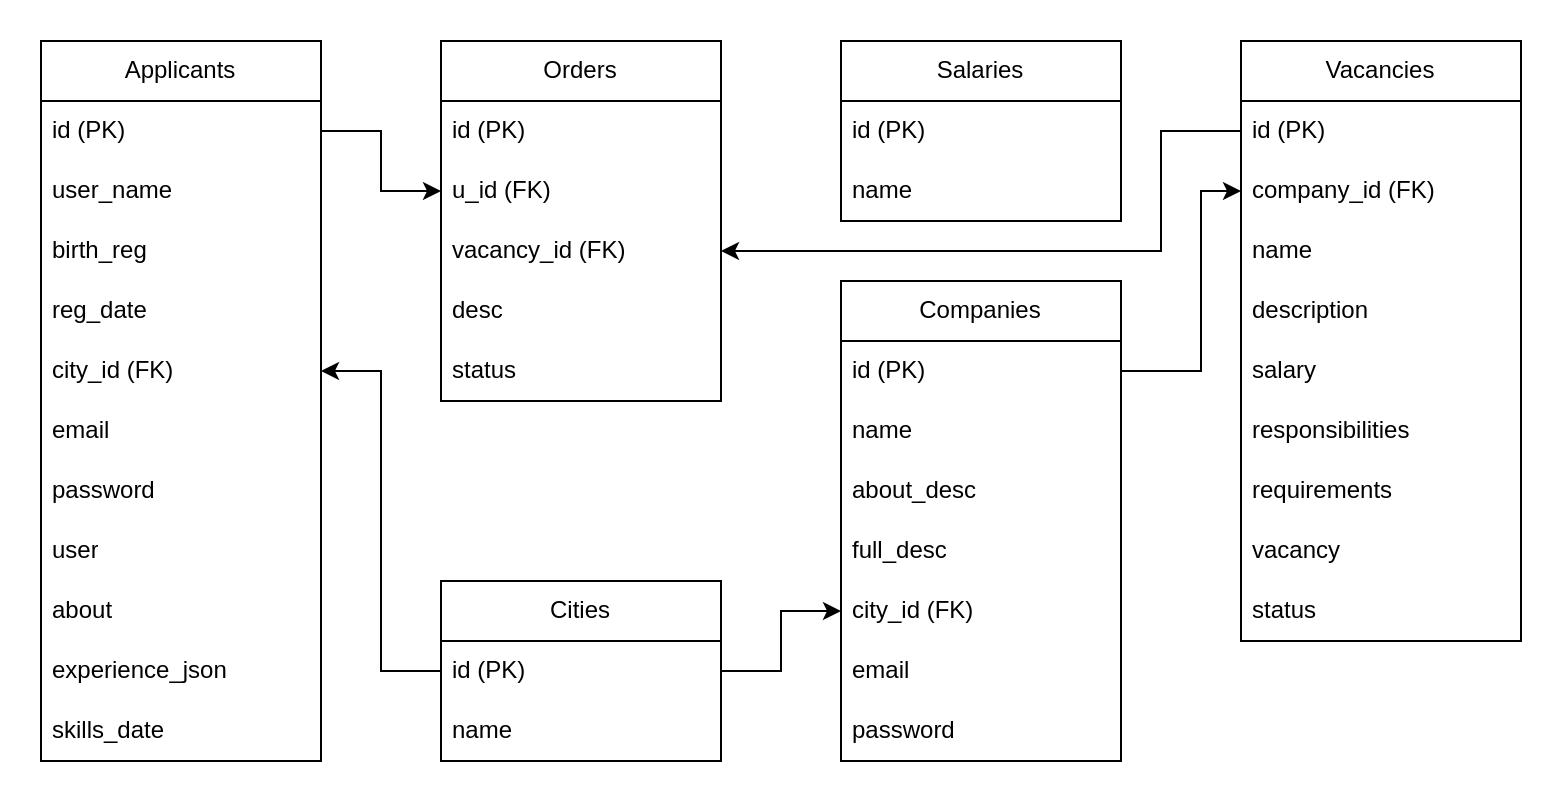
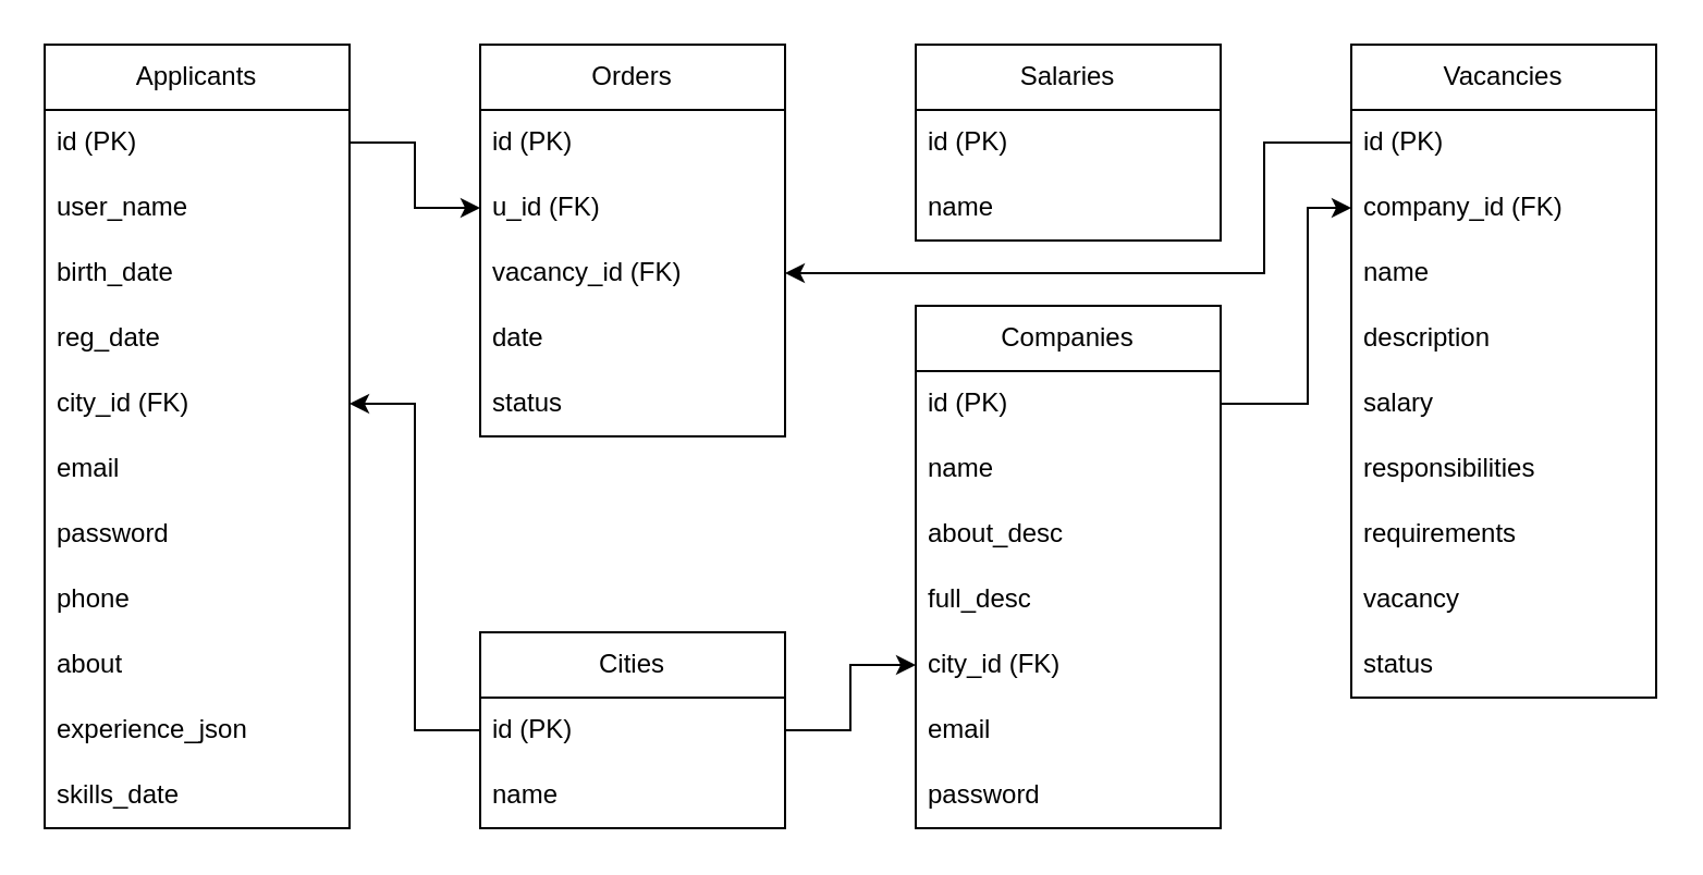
  <mxCell id="0" />
  <mxCell id="1" parent="0" />
  <mxCell id="2" value="Applicants" style="swimlane;fontStyle=0;childLayout=stackLayout;horizontal=1;startSize=30;horizontalStack=0;resizeParent=1;resizeParentMax=0;resizeLast=0;collapsible=1;marginBottom=0;whiteSpace=wrap;html=1;" vertex="1" parent="1"><mxGeometry x="20" y="20" width="140" height="360" as="geometry" /></mxCell>
  <mxCell id="3" value="id (PK)" style="text;strokeColor=none;fillColor=none;align=left;verticalAlign=middle;spacingLeft=4;spacingRight=4;overflow=hidden;points=[[0,0.5],[1,0.5]];portConstraint=eastwest;rotatable=0;whiteSpace=wrap;html=1;" vertex="1" parent="2"><mxGeometry y="30" width="140" height="30" as="geometry" /></mxCell>
  <mxCell id="4" value="user_name" style="text;strokeColor=none;fillColor=none;align=left;verticalAlign=middle;spacingLeft=4;spacingRight=4;overflow=hidden;points=[[0,0.5],[1,0.5]];portConstraint=eastwest;rotatable=0;whiteSpace=wrap;html=1;" vertex="1" parent="2"><mxGeometry y="60" width="140" height="30" as="geometry" /></mxCell>
- <mxCell id="5" value="birth_reg" style="text;strokeColor=none;fillColor=none;align=left;verticalAlign=middle;spacingLeft=4;spacingRight=4;overflow=hidden;points=[[0,0.5],[1,0.5]];portConstraint=eastwest;rotatable=0;whiteSpace=wrap;html=1;" vertex="1" parent="2"><mxGeometry y="90" width="140" height="30" as="geometry" /></mxCell>
+ <mxCell id="5" value="birth_date" style="text;strokeColor=none;fillColor=none;align=left;verticalAlign=middle;spacingLeft=4;spacingRight=4;overflow=hidden;points=[[0,0.5],[1,0.5]];portConstraint=eastwest;rotatable=0;whiteSpace=wrap;html=1;" vertex="1" parent="2"><mxGeometry y="90" width="140" height="30" as="geometry" /></mxCell>
  <mxCell id="6" value="reg_date" style="text;strokeColor=none;fillColor=none;align=left;verticalAlign=middle;spacingLeft=4;spacingRight=4;overflow=hidden;points=[[0,0.5],[1,0.5]];portConstraint=eastwest;rotatable=0;whiteSpace=wrap;html=1;" vertex="1" parent="2"><mxGeometry y="120" width="140" height="30" as="geometry" /></mxCell>
  <mxCell id="7" value="city_id (FK)" style="text;strokeColor=none;fillColor=none;align=left;verticalAlign=middle;spacingLeft=4;spacingRight=4;overflow=hidden;points=[[0,0.5],[1,0.5]];portConstraint=eastwest;rotatable=0;whiteSpace=wrap;html=1;" vertex="1" parent="2"><mxGeometry y="150" width="140" height="30" as="geometry" /></mxCell>
  <mxCell id="8" value="email" style="text;strokeColor=none;fillColor=none;align=left;verticalAlign=middle;spacingLeft=4;spacingRight=4;overflow=hidden;points=[[0,0.5],[1,0.5]];portConstraint=eastwest;rotatable=0;whiteSpace=wrap;html=1;" vertex="1" parent="2"><mxGeometry y="180" width="140" height="30" as="geometry" /></mxCell>
  <mxCell id="9" value="password" style="text;strokeColor=none;fillColor=none;align=left;verticalAlign=middle;spacingLeft=4;spacingRight=4;overflow=hidden;points=[[0,0.5],[1,0.5]];portConstraint=eastwest;rotatable=0;whiteSpace=wrap;html=1;" vertex="1" parent="2"><mxGeometry y="210" width="140" height="30" as="geometry" /></mxCell>
- <mxCell id="10" value="user" style="text;strokeColor=none;fillColor=none;align=left;verticalAlign=middle;spacingLeft=4;spacingRight=4;overflow=hidden;points=[[0,0.5],[1,0.5]];portConstraint=eastwest;rotatable=0;whiteSpace=wrap;html=1;" vertex="1" parent="2"><mxGeometry y="240" width="140" height="30" as="geometry" /></mxCell>
+ <mxCell id="10" value="phone" style="text;strokeColor=none;fillColor=none;align=left;verticalAlign=middle;spacingLeft=4;spacingRight=4;overflow=hidden;points=[[0,0.5],[1,0.5]];portConstraint=eastwest;rotatable=0;whiteSpace=wrap;html=1;" vertex="1" parent="2"><mxGeometry y="240" width="140" height="30" as="geometry" /></mxCell>
  <mxCell id="11" value="about" style="text;strokeColor=none;fillColor=none;align=left;verticalAlign=middle;spacingLeft=4;spacingRight=4;overflow=hidden;points=[[0,0.5],[1,0.5]];portConstraint=eastwest;rotatable=0;whiteSpace=wrap;html=1;" vertex="1" parent="2"><mxGeometry y="270" width="140" height="30" as="geometry" /></mxCell>
  <mxCell id="12" value="experience_json" style="text;strokeColor=none;fillColor=none;align=left;verticalAlign=middle;spacingLeft=4;spacingRight=4;overflow=hidden;points=[[0,0.5],[1,0.5]];portConstraint=eastwest;rotatable=0;whiteSpace=wrap;html=1;" vertex="1" parent="2"><mxGeometry y="300" width="140" height="30" as="geometry" /></mxCell>
  <mxCell id="13" value="skills_date" style="text;strokeColor=none;fillColor=none;align=left;verticalAlign=middle;spacingLeft=4;spacingRight=4;overflow=hidden;points=[[0,0.5],[1,0.5]];portConstraint=eastwest;rotatable=0;whiteSpace=wrap;html=1;" vertex="1" parent="2"><mxGeometry y="330" width="140" height="30" as="geometry" /></mxCell>
  <mxCell id="14" value="Cities" style="swimlane;fontStyle=0;childLayout=stackLayout;horizontal=1;startSize=30;horizontalStack=0;resizeParent=1;resizeParentMax=0;resizeLast=0;collapsible=1;marginBottom=0;whiteSpace=wrap;html=1;" vertex="1" parent="1"><mxGeometry x="220" y="290" width="140" height="90" as="geometry" /></mxCell>
  <mxCell id="15" value="id (PK)" style="text;strokeColor=none;fillColor=none;align=left;verticalAlign=middle;spacingLeft=4;spacingRight=4;overflow=hidden;points=[[0,0.5],[1,0.5]];portConstraint=eastwest;rotatable=0;whiteSpace=wrap;html=1;" vertex="1" parent="14"><mxGeometry y="30" width="140" height="30" as="geometry" /></mxCell>
  <mxCell id="16" value="name" style="text;strokeColor=none;fillColor=none;align=left;verticalAlign=middle;spacingLeft=4;spacingRight=4;overflow=hidden;points=[[0,0.5],[1,0.5]];portConstraint=eastwest;rotatable=0;whiteSpace=wrap;html=1;" vertex="1" parent="14"><mxGeometry y="60" width="140" height="30" as="geometry" /></mxCell>
  <mxCell id="17" style="edgeStyle=orthogonalEdgeStyle;rounded=0;orthogonalLoop=1;jettySize=auto;html=1;exitX=0;exitY=0.5;exitDx=0;exitDy=0;" edge="1" parent="1" source="15" target="7"><mxGeometry relative="1" as="geometry" /></mxCell>
  <mxCell id="18" value="Companies" style="swimlane;fontStyle=0;childLayout=stackLayout;horizontal=1;startSize=30;horizontalStack=0;resizeParent=1;resizeParentMax=0;resizeLast=0;collapsible=1;marginBottom=0;whiteSpace=wrap;html=1;" vertex="1" parent="1"><mxGeometry x="420" y="140" width="140" height="240" as="geometry" /></mxCell>
  <mxCell id="19" value="id (PK)" style="text;strokeColor=none;fillColor=none;align=left;verticalAlign=middle;spacingLeft=4;spacingRight=4;overflow=hidden;points=[[0,0.5],[1,0.5]];portConstraint=eastwest;rotatable=0;whiteSpace=wrap;html=1;" vertex="1" parent="18"><mxGeometry y="30" width="140" height="30" as="geometry" /></mxCell>
  <mxCell id="20" value="name" style="text;strokeColor=none;fillColor=none;align=left;verticalAlign=middle;spacingLeft=4;spacingRight=4;overflow=hidden;points=[[0,0.5],[1,0.5]];portConstraint=eastwest;rotatable=0;whiteSpace=wrap;html=1;" vertex="1" parent="18"><mxGeometry y="60" width="140" height="30" as="geometry" /></mxCell>
  <mxCell id="21" value="about_desc" style="text;strokeColor=none;fillColor=none;align=left;verticalAlign=middle;spacingLeft=4;spacingRight=4;overflow=hidden;points=[[0,0.5],[1,0.5]];portConstraint=eastwest;rotatable=0;whiteSpace=wrap;html=1;" vertex="1" parent="18"><mxGeometry y="90" width="140" height="30" as="geometry" /></mxCell>
  <mxCell id="22" value="full_desc" style="text;strokeColor=none;fillColor=none;align=left;verticalAlign=middle;spacingLeft=4;spacingRight=4;overflow=hidden;points=[[0,0.5],[1,0.5]];portConstraint=eastwest;rotatable=0;whiteSpace=wrap;html=1;" vertex="1" parent="18"><mxGeometry y="120" width="140" height="30" as="geometry" /></mxCell>
  <mxCell id="23" value="city_id (FK)" style="text;strokeColor=none;fillColor=none;align=left;verticalAlign=middle;spacingLeft=4;spacingRight=4;overflow=hidden;points=[[0,0.5],[1,0.5]];portConstraint=eastwest;rotatable=0;whiteSpace=wrap;html=1;" vertex="1" parent="18"><mxGeometry y="150" width="140" height="30" as="geometry" /></mxCell>
  <mxCell id="24" value="email" style="text;strokeColor=none;fillColor=none;align=left;verticalAlign=middle;spacingLeft=4;spacingRight=4;overflow=hidden;points=[[0,0.5],[1,0.5]];portConstraint=eastwest;rotatable=0;whiteSpace=wrap;html=1;" vertex="1" parent="18"><mxGeometry y="180" width="140" height="30" as="geometry" /></mxCell>
  <mxCell id="25" value="password" style="text;strokeColor=none;fillColor=none;align=left;verticalAlign=middle;spacingLeft=4;spacingRight=4;overflow=hidden;points=[[0,0.5],[1,0.5]];portConstraint=eastwest;rotatable=0;whiteSpace=wrap;html=1;" vertex="1" parent="18"><mxGeometry y="210" width="140" height="30" as="geometry" /></mxCell>
  <mxCell id="26" value="Vacancies" style="swimlane;fontStyle=0;childLayout=stackLayout;horizontal=1;startSize=30;horizontalStack=0;resizeParent=1;resizeParentMax=0;resizeLast=0;collapsible=1;marginBottom=0;whiteSpace=wrap;html=1;" vertex="1" parent="1"><mxGeometry x="620" y="20" width="140" height="300" as="geometry" /></mxCell>
  <mxCell id="27" value="id (PK)" style="text;strokeColor=none;fillColor=none;align=left;verticalAlign=middle;spacingLeft=4;spacingRight=4;overflow=hidden;points=[[0,0.5],[1,0.5]];portConstraint=eastwest;rotatable=0;whiteSpace=wrap;html=1;" vertex="1" parent="26"><mxGeometry y="30" width="140" height="30" as="geometry" /></mxCell>
  <mxCell id="28" value="company_id (FK)" style="text;strokeColor=none;fillColor=none;align=left;verticalAlign=middle;spacingLeft=4;spacingRight=4;overflow=hidden;points=[[0,0.5],[1,0.5]];portConstraint=eastwest;rotatable=0;whiteSpace=wrap;html=1;" vertex="1" parent="26"><mxGeometry y="60" width="140" height="30" as="geometry" /></mxCell>
  <mxCell id="29" value="name" style="text;strokeColor=none;fillColor=none;align=left;verticalAlign=middle;spacingLeft=4;spacingRight=4;overflow=hidden;points=[[0,0.5],[1,0.5]];portConstraint=eastwest;rotatable=0;whiteSpace=wrap;html=1;" vertex="1" parent="26"><mxGeometry y="90" width="140" height="30" as="geometry" /></mxCell>
  <mxCell id="30" value="description" style="text;strokeColor=none;fillColor=none;align=left;verticalAlign=middle;spacingLeft=4;spacingRight=4;overflow=hidden;points=[[0,0.5],[1,0.5]];portConstraint=eastwest;rotatable=0;whiteSpace=wrap;html=1;" vertex="1" parent="26"><mxGeometry y="120" width="140" height="30" as="geometry" /></mxCell>
  <mxCell id="31" value="salary" style="text;strokeColor=none;fillColor=none;align=left;verticalAlign=middle;spacingLeft=4;spacingRight=4;overflow=hidden;points=[[0,0.5],[1,0.5]];portConstraint=eastwest;rotatable=0;whiteSpace=wrap;html=1;" vertex="1" parent="26"><mxGeometry y="150" width="140" height="30" as="geometry" /></mxCell>
  <mxCell id="32" value="responsibilities" style="text;strokeColor=none;fillColor=none;align=left;verticalAlign=middle;spacingLeft=4;spacingRight=4;overflow=hidden;points=[[0,0.5],[1,0.5]];portConstraint=eastwest;rotatable=0;whiteSpace=wrap;html=1;" vertex="1" parent="26"><mxGeometry y="180" width="140" height="30" as="geometry" /></mxCell>
  <mxCell id="33" value="requirements" style="text;strokeColor=none;fillColor=none;align=left;verticalAlign=middle;spacingLeft=4;spacingRight=4;overflow=hidden;points=[[0,0.5],[1,0.5]];portConstraint=eastwest;rotatable=0;whiteSpace=wrap;html=1;" vertex="1" parent="26"><mxGeometry y="210" width="140" height="30" as="geometry" /></mxCell>
  <mxCell id="34" value="vacancy" style="text;strokeColor=none;fillColor=none;align=left;verticalAlign=middle;spacingLeft=4;spacingRight=4;overflow=hidden;points=[[0,0.5],[1,0.5]];portConstraint=eastwest;rotatable=0;whiteSpace=wrap;html=1;" vertex="1" parent="26"><mxGeometry y="240" width="140" height="30" as="geometry" /></mxCell>
  <mxCell id="35" value="status" style="text;strokeColor=none;fillColor=none;align=left;verticalAlign=middle;spacingLeft=4;spacingRight=4;overflow=hidden;points=[[0,0.5],[1,0.5]];portConstraint=eastwest;rotatable=0;whiteSpace=wrap;html=1;" vertex="1" parent="26"><mxGeometry y="270" width="140" height="30" as="geometry" /></mxCell>
  <mxCell id="36" style="edgeStyle=orthogonalEdgeStyle;rounded=0;orthogonalLoop=1;jettySize=auto;html=1;exitX=1;exitY=0.5;exitDx=0;exitDy=0;" edge="1" parent="1" source="15" target="23"><mxGeometry relative="1" as="geometry" /></mxCell>
  <mxCell id="37" style="edgeStyle=orthogonalEdgeStyle;rounded=0;orthogonalLoop=1;jettySize=auto;html=1;exitX=1;exitY=0.5;exitDx=0;exitDy=0;entryX=0;entryY=0.5;entryDx=0;entryDy=0;" edge="1" parent="1" source="19" target="28"><mxGeometry relative="1" as="geometry"><Array as="points"><mxPoint x="600" y="185" /><mxPoint x="600" y="95" /></Array></mxGeometry></mxCell>
  <mxCell id="38" value="Salaries" style="swimlane;fontStyle=0;childLayout=stackLayout;horizontal=1;startSize=30;horizontalStack=0;resizeParent=1;resizeParentMax=0;resizeLast=0;collapsible=1;marginBottom=0;whiteSpace=wrap;html=1;" vertex="1" parent="1"><mxGeometry x="420" y="20" width="140" height="90" as="geometry" /></mxCell>
  <mxCell id="39" value="id (PK)" style="text;strokeColor=none;fillColor=none;align=left;verticalAlign=middle;spacingLeft=4;spacingRight=4;overflow=hidden;points=[[0,0.5],[1,0.5]];portConstraint=eastwest;rotatable=0;whiteSpace=wrap;html=1;" vertex="1" parent="38"><mxGeometry y="30" width="140" height="30" as="geometry" /></mxCell>
  <mxCell id="40" value="name" style="text;strokeColor=none;fillColor=none;align=left;verticalAlign=middle;spacingLeft=4;spacingRight=4;overflow=hidden;points=[[0,0.5],[1,0.5]];portConstraint=eastwest;rotatable=0;whiteSpace=wrap;html=1;" vertex="1" parent="38"><mxGeometry y="60" width="140" height="30" as="geometry" /></mxCell>
  <mxCell id="41" value="Orders" style="swimlane;fontStyle=0;childLayout=stackLayout;horizontal=1;startSize=30;horizontalStack=0;resizeParent=1;resizeParentMax=0;resizeLast=0;collapsible=1;marginBottom=0;whiteSpace=wrap;html=1;" vertex="1" parent="1"><mxGeometry x="220" y="20" width="140" height="180" as="geometry" /></mxCell>
  <mxCell id="42" value="id (PK)" style="text;strokeColor=none;fillColor=none;align=left;verticalAlign=middle;spacingLeft=4;spacingRight=4;overflow=hidden;points=[[0,0.5],[1,0.5]];portConstraint=eastwest;rotatable=0;whiteSpace=wrap;html=1;" vertex="1" parent="41"><mxGeometry y="30" width="140" height="30" as="geometry" /></mxCell>
  <mxCell id="43" value="u_id (FK)" style="text;strokeColor=none;fillColor=none;align=left;verticalAlign=middle;spacingLeft=4;spacingRight=4;overflow=hidden;points=[[0,0.5],[1,0.5]];portConstraint=eastwest;rotatable=0;whiteSpace=wrap;html=1;" vertex="1" parent="41"><mxGeometry y="60" width="140" height="30" as="geometry" /></mxCell>
  <mxCell id="44" value="vacancy_id (FK)" style="text;strokeColor=none;fillColor=none;align=left;verticalAlign=middle;spacingLeft=4;spacingRight=4;overflow=hidden;points=[[0,0.5],[1,0.5]];portConstraint=eastwest;rotatable=0;whiteSpace=wrap;html=1;" vertex="1" parent="41"><mxGeometry y="90" width="140" height="30" as="geometry" /></mxCell>
- <mxCell id="45" value="desc" style="text;strokeColor=none;fillColor=none;align=left;verticalAlign=middle;spacingLeft=4;spacingRight=4;overflow=hidden;points=[[0,0.5],[1,0.5]];portConstraint=eastwest;rotatable=0;whiteSpace=wrap;html=1;" vertex="1" parent="41"><mxGeometry y="120" width="140" height="30" as="geometry" /></mxCell>
+ <mxCell id="45" value="date" style="text;strokeColor=none;fillColor=none;align=left;verticalAlign=middle;spacingLeft=4;spacingRight=4;overflow=hidden;points=[[0,0.5],[1,0.5]];portConstraint=eastwest;rotatable=0;whiteSpace=wrap;html=1;" vertex="1" parent="41"><mxGeometry y="120" width="140" height="30" as="geometry" /></mxCell>
  <mxCell id="46" value="status" style="text;strokeColor=none;fillColor=none;align=left;verticalAlign=middle;spacingLeft=4;spacingRight=4;overflow=hidden;points=[[0,0.5],[1,0.5]];portConstraint=eastwest;rotatable=0;whiteSpace=wrap;html=1;" vertex="1" parent="41"><mxGeometry y="150" width="140" height="30" as="geometry" /></mxCell>
  <mxCell id="47" style="edgeStyle=orthogonalEdgeStyle;rounded=0;orthogonalLoop=1;jettySize=auto;html=1;exitX=0;exitY=0.5;exitDx=0;exitDy=0;entryX=1;entryY=0.5;entryDx=0;entryDy=0;" edge="1" parent="1" source="27" target="44"><mxGeometry relative="1" as="geometry"><Array as="points"><mxPoint x="580" y="65" /><mxPoint x="580" y="125" /></Array></mxGeometry></mxCell>
  <mxCell id="48" style="edgeStyle=orthogonalEdgeStyle;rounded=0;orthogonalLoop=1;jettySize=auto;html=1;exitX=1;exitY=0.5;exitDx=0;exitDy=0;entryX=0;entryY=0.5;entryDx=0;entryDy=0;" edge="1" parent="1" source="3" target="43"><mxGeometry relative="1" as="geometry" /></mxCell>
